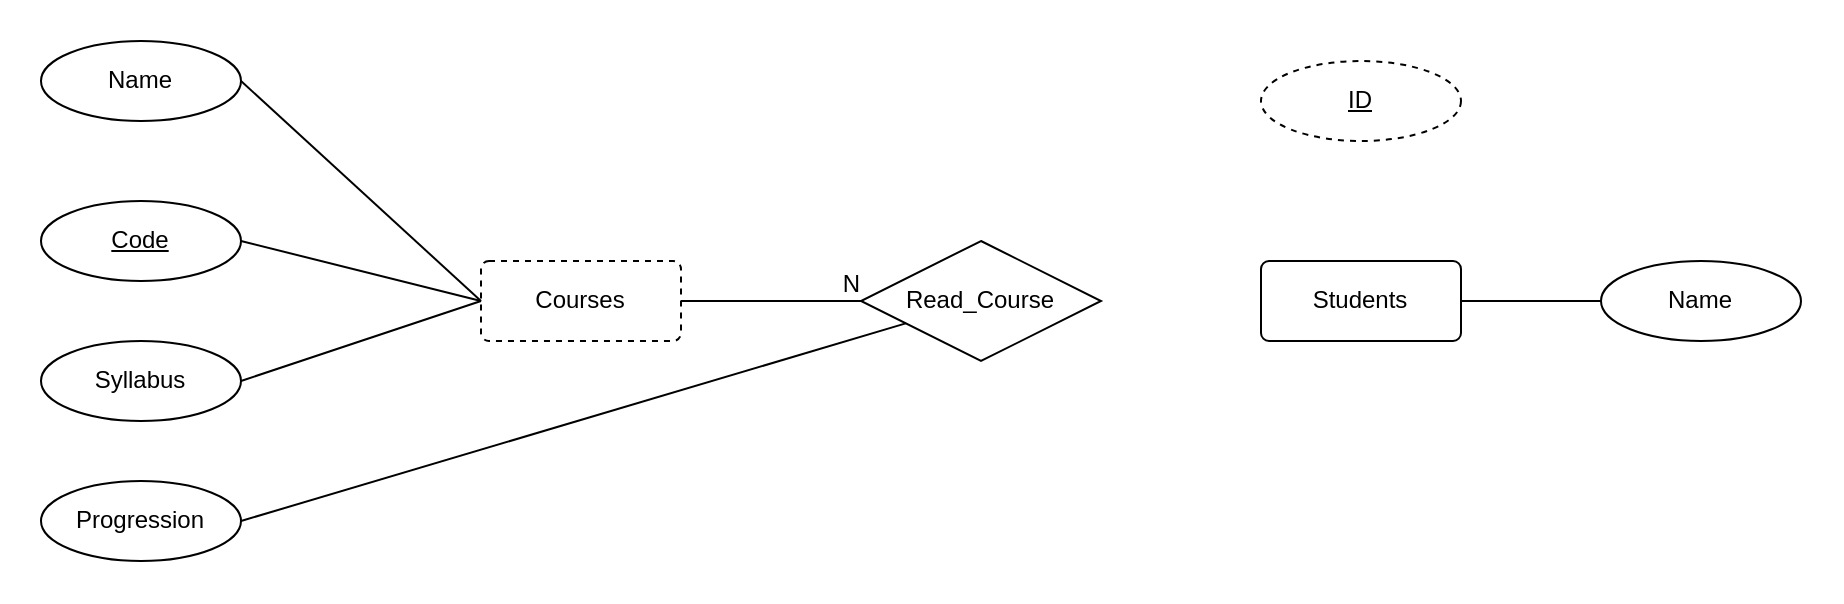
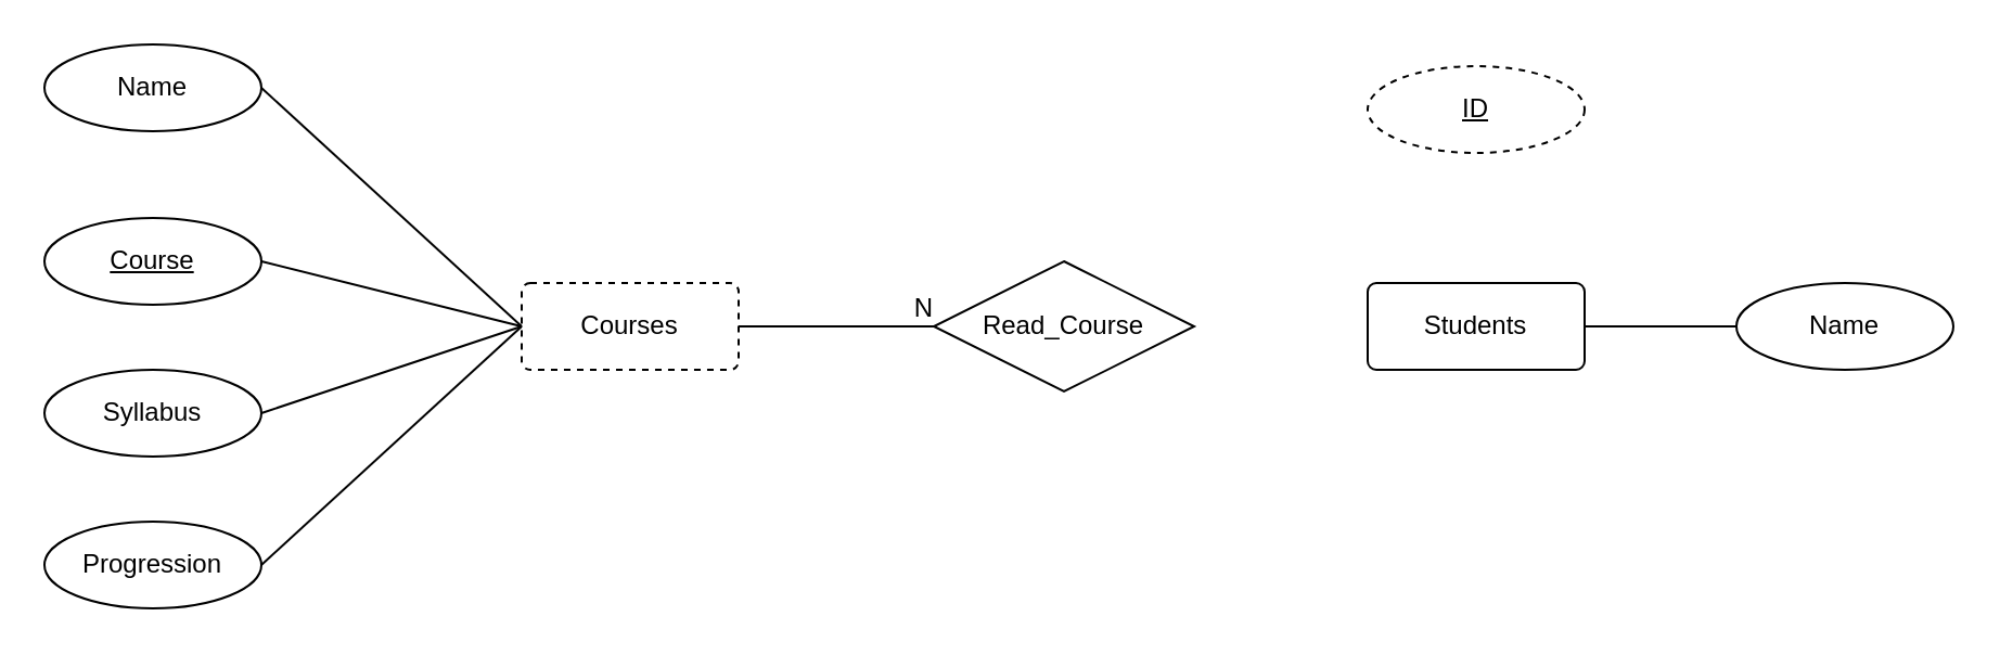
  <mxCell id="0" />
  <mxCell id="1" parent="0" />
  <mxCell id="2" value="Courses" style="rounded=1;arcSize=10;whiteSpace=wrap;html=1;align=center;dashed=1;" vertex="1" parent="1"><mxGeometry x="240" y="130" width="100" height="40" as="geometry" /></mxCell>
  <mxCell id="3" value="Read_Course" style="shape=rhombus;perimeter=rhombusPerimeter;whiteSpace=wrap;html=1;align=center;" vertex="1" parent="1"><mxGeometry x="430" y="120" width="120" height="60" as="geometry" /></mxCell>
  <mxCell id="4" value="Name" style="ellipse;whiteSpace=wrap;html=1;align=center;" vertex="1" parent="1"><mxGeometry x="20" y="20" width="100" height="40" as="geometry" /></mxCell>
  <mxCell id="5" value="ID" style="ellipse;whiteSpace=wrap;html=1;align=center;fontStyle=4;dashed=1;" vertex="1" parent="1"><mxGeometry x="630" y="30" width="100" height="40" as="geometry" /></mxCell>
- <mxCell id="6" value="Code" style="ellipse;whiteSpace=wrap;html=1;align=center;fontStyle=4;" vertex="1" parent="1"><mxGeometry x="20" y="100" width="100" height="40" as="geometry" /></mxCell>
+ <mxCell id="6" value="Course" style="ellipse;whiteSpace=wrap;html=1;align=center;fontStyle=4;" vertex="1" parent="1"><mxGeometry x="20" y="100" width="100" height="40" as="geometry" /></mxCell>
  <mxCell id="7" value="Syllabus" style="ellipse;whiteSpace=wrap;html=1;align=center;" vertex="1" parent="1"><mxGeometry x="20" y="170" width="100" height="40" as="geometry" /></mxCell>
  <mxCell id="8" value="Progression" style="ellipse;whiteSpace=wrap;html=1;align=center;" vertex="1" parent="1"><mxGeometry x="20" y="240" width="100" height="40" as="geometry" /></mxCell>
  <mxCell id="9" value="" style="endArrow=none;html=1;rounded=0;exitX=1;exitY=0.5;exitDx=0;exitDy=0;entryX=0;entryY=0.5;entryDx=0;entryDy=0;" edge="1" parent="1" source="4" target="2"><mxGeometry relative="1" as="geometry"><mxPoint x="580" y="150" as="sourcePoint" /><mxPoint x="740" y="150" as="targetPoint" /></mxGeometry></mxCell>
  <mxCell id="10" value="" style="endArrow=none;html=1;rounded=0;exitX=1;exitY=0.5;exitDx=0;exitDy=0;entryX=0;entryY=0.5;entryDx=0;entryDy=0;" edge="1" parent="1" source="6" target="2"><mxGeometry relative="1" as="geometry"><mxPoint x="140" y="60" as="sourcePoint" /><mxPoint y="170" as="targetPoint" x="260" /></mxGeometry></mxCell>
  <mxCell id="11" value="" style="endArrow=none;html=1;rounded=0;exitX=1;exitY=0.5;exitDx=0;exitDy=0;entryX=0;entryY=0.5;entryDx=0;entryDy=0;" edge="1" parent="1" source="7" target="2"><mxGeometry relative="1" as="geometry"><mxPoint x="150" y="70" as="sourcePoint" /><mxPoint x="270" y="180" as="targetPoint" /></mxGeometry></mxCell>
- <mxCell id="12" value="" style="endArrow=none;html=1;rounded=0;exitX=1;exitY=0.5;exitDx=0;exitDy=0;" edge="1" parent="1" source="8" target="3"><mxGeometry relative="1" as="geometry"><mxPoint x="160" y="80" as="sourcePoint" /><mxPoint x="280" y="190" as="targetPoint" /></mxGeometry></mxCell>
+ <mxCell id="12" value="" style="endArrow=none;html=1;rounded=0;exitX=1;exitY=0.5;exitDx=0;exitDy=0;entryX=0;entryY=0.5;entryDx=0;entryDy=0;" edge="1" parent="1" source="8" target="2"><mxGeometry relative="1" as="geometry"><mxPoint x="160" y="80" as="sourcePoint" /><mxPoint x="280" y="190" as="targetPoint" /></mxGeometry></mxCell>
  <mxCell id="13" value="Students" style="rounded=1;arcSize=10;whiteSpace=wrap;html=1;align=center;" vertex="1" parent="1"><mxGeometry x="630" y="130" width="100" height="40" as="geometry" /></mxCell>
  <mxCell id="14" value="" style="endArrow=none;html=1;rounded=0;exitX=0;exitY=0.5;exitDx=0;exitDy=0;entryX=1;entryY=0.5;entryDx=0;entryDy=0;" edge="1" parent="1" target="13"><mxGeometry relative="1" as="geometry"><mxPoint x="800" y="150" as="sourcePoint" /><mxPoint x="1020" y="170" as="targetPoint" /></mxGeometry></mxCell>
  <mxCell id="15" value="Name" style="ellipse;whiteSpace=wrap;html=1;align=center;" vertex="1" parent="1"><mxGeometry x="800" y="130" width="100" height="40" as="geometry" /></mxCell>
  <mxCell id="16" value="" style="endArrow=none;html=1;rounded=0;exitX=1;exitY=0.5;exitDx=0;exitDy=0;entryX=0;entryY=0.5;entryDx=0;entryDy=0;" edge="1" parent="1" source="2" target="3"><mxGeometry relative="1" as="geometry"><mxPoint x="580" y="150" as="sourcePoint" /><mxPoint x="438" y="152" as="targetPoint" /></mxGeometry></mxCell>
  <mxCell id="17" value="N" style="resizable=0;html=1;align=right;verticalAlign=bottom;" connectable="0" vertex="1" parent="16"><mxGeometry x="1" relative="1" as="geometry" /></mxCell>
